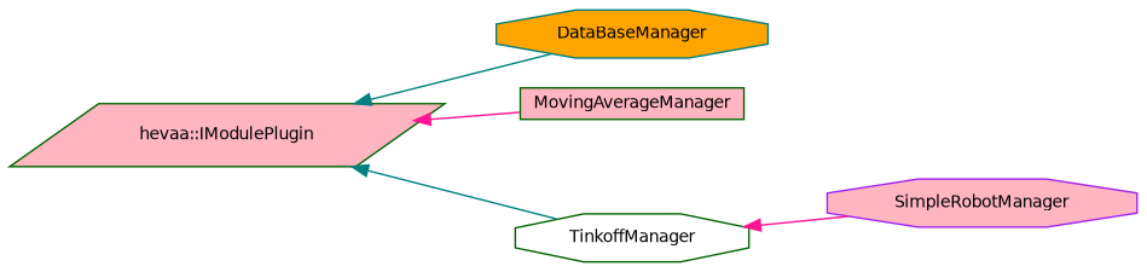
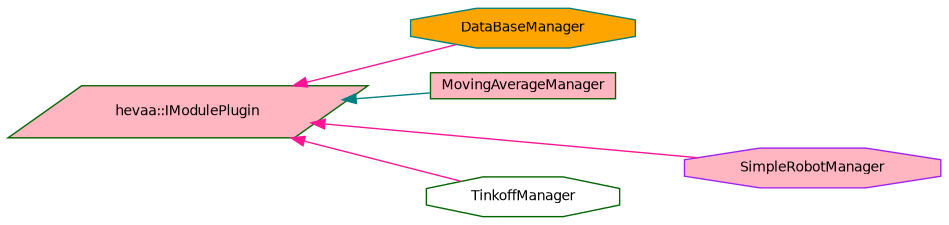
  digraph {
    rankdir=LR
    node [color=darkgreen fillcolor=lightpink fontname=Helvetica fontsize=10 shape=octagon style=filled]
    edge [color=teal dir=back fontname=Helvetica fontsize=10 labelfontname=Helvetica labelfontsize=10 style=solid]
    n1 [fontcolor=black height=0.2 label="hevaa::IModulePlugin" shape=parallelogram width=0.4]
    n2 [color=teal fillcolor=orange height=0.2 label=DataBaseManager width=0.4]
    n3 [height=0.2 label=MovingAverageManager shape=box width=0.4]
    n4 [color=purple height=0.2 label=SimpleRobotManager width=0.4]
    n5 [fillcolor=white height=0.2 label=TinkoffManager width=0.4]
-   n1 -> n2
-   n1 -> n3 [color=deeppink]
-   n5 -> n4 [color=deeppink]
-   n1 -> n5
+   n1 -> n2 [color=deeppink]
+   n1 -> n3
+   n1 -> n4 [color=deeppink]
+   n1 -> n5 [color=deeppink]
  }
